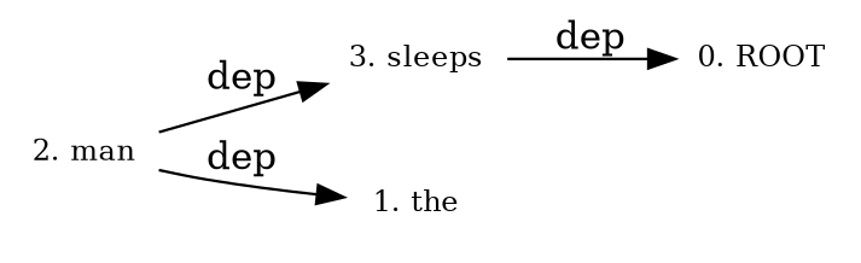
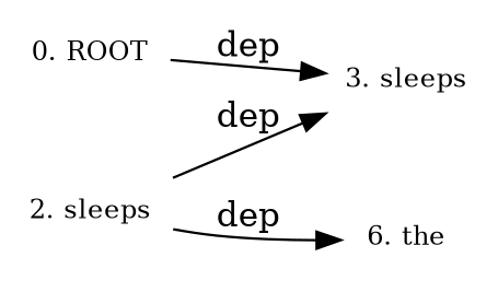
  digraph {
    rankdir=LR
    node [fontsize=11 shape=plaintext]
    n1 [label="0. ROOT"]
    n2 [label="3. sleeps"]
-   n3 [label="1. the"]
-   n4 [label="2. man"]
-   n2 -> n1 [label=dep]
+   n3 [label="6. the"]
+   n4 [label="2. sleeps"]
+   n1 -> n2 [label=dep]
    n4 -> n2 [label=dep]
    n4 -> n3 [label=dep]
  }
